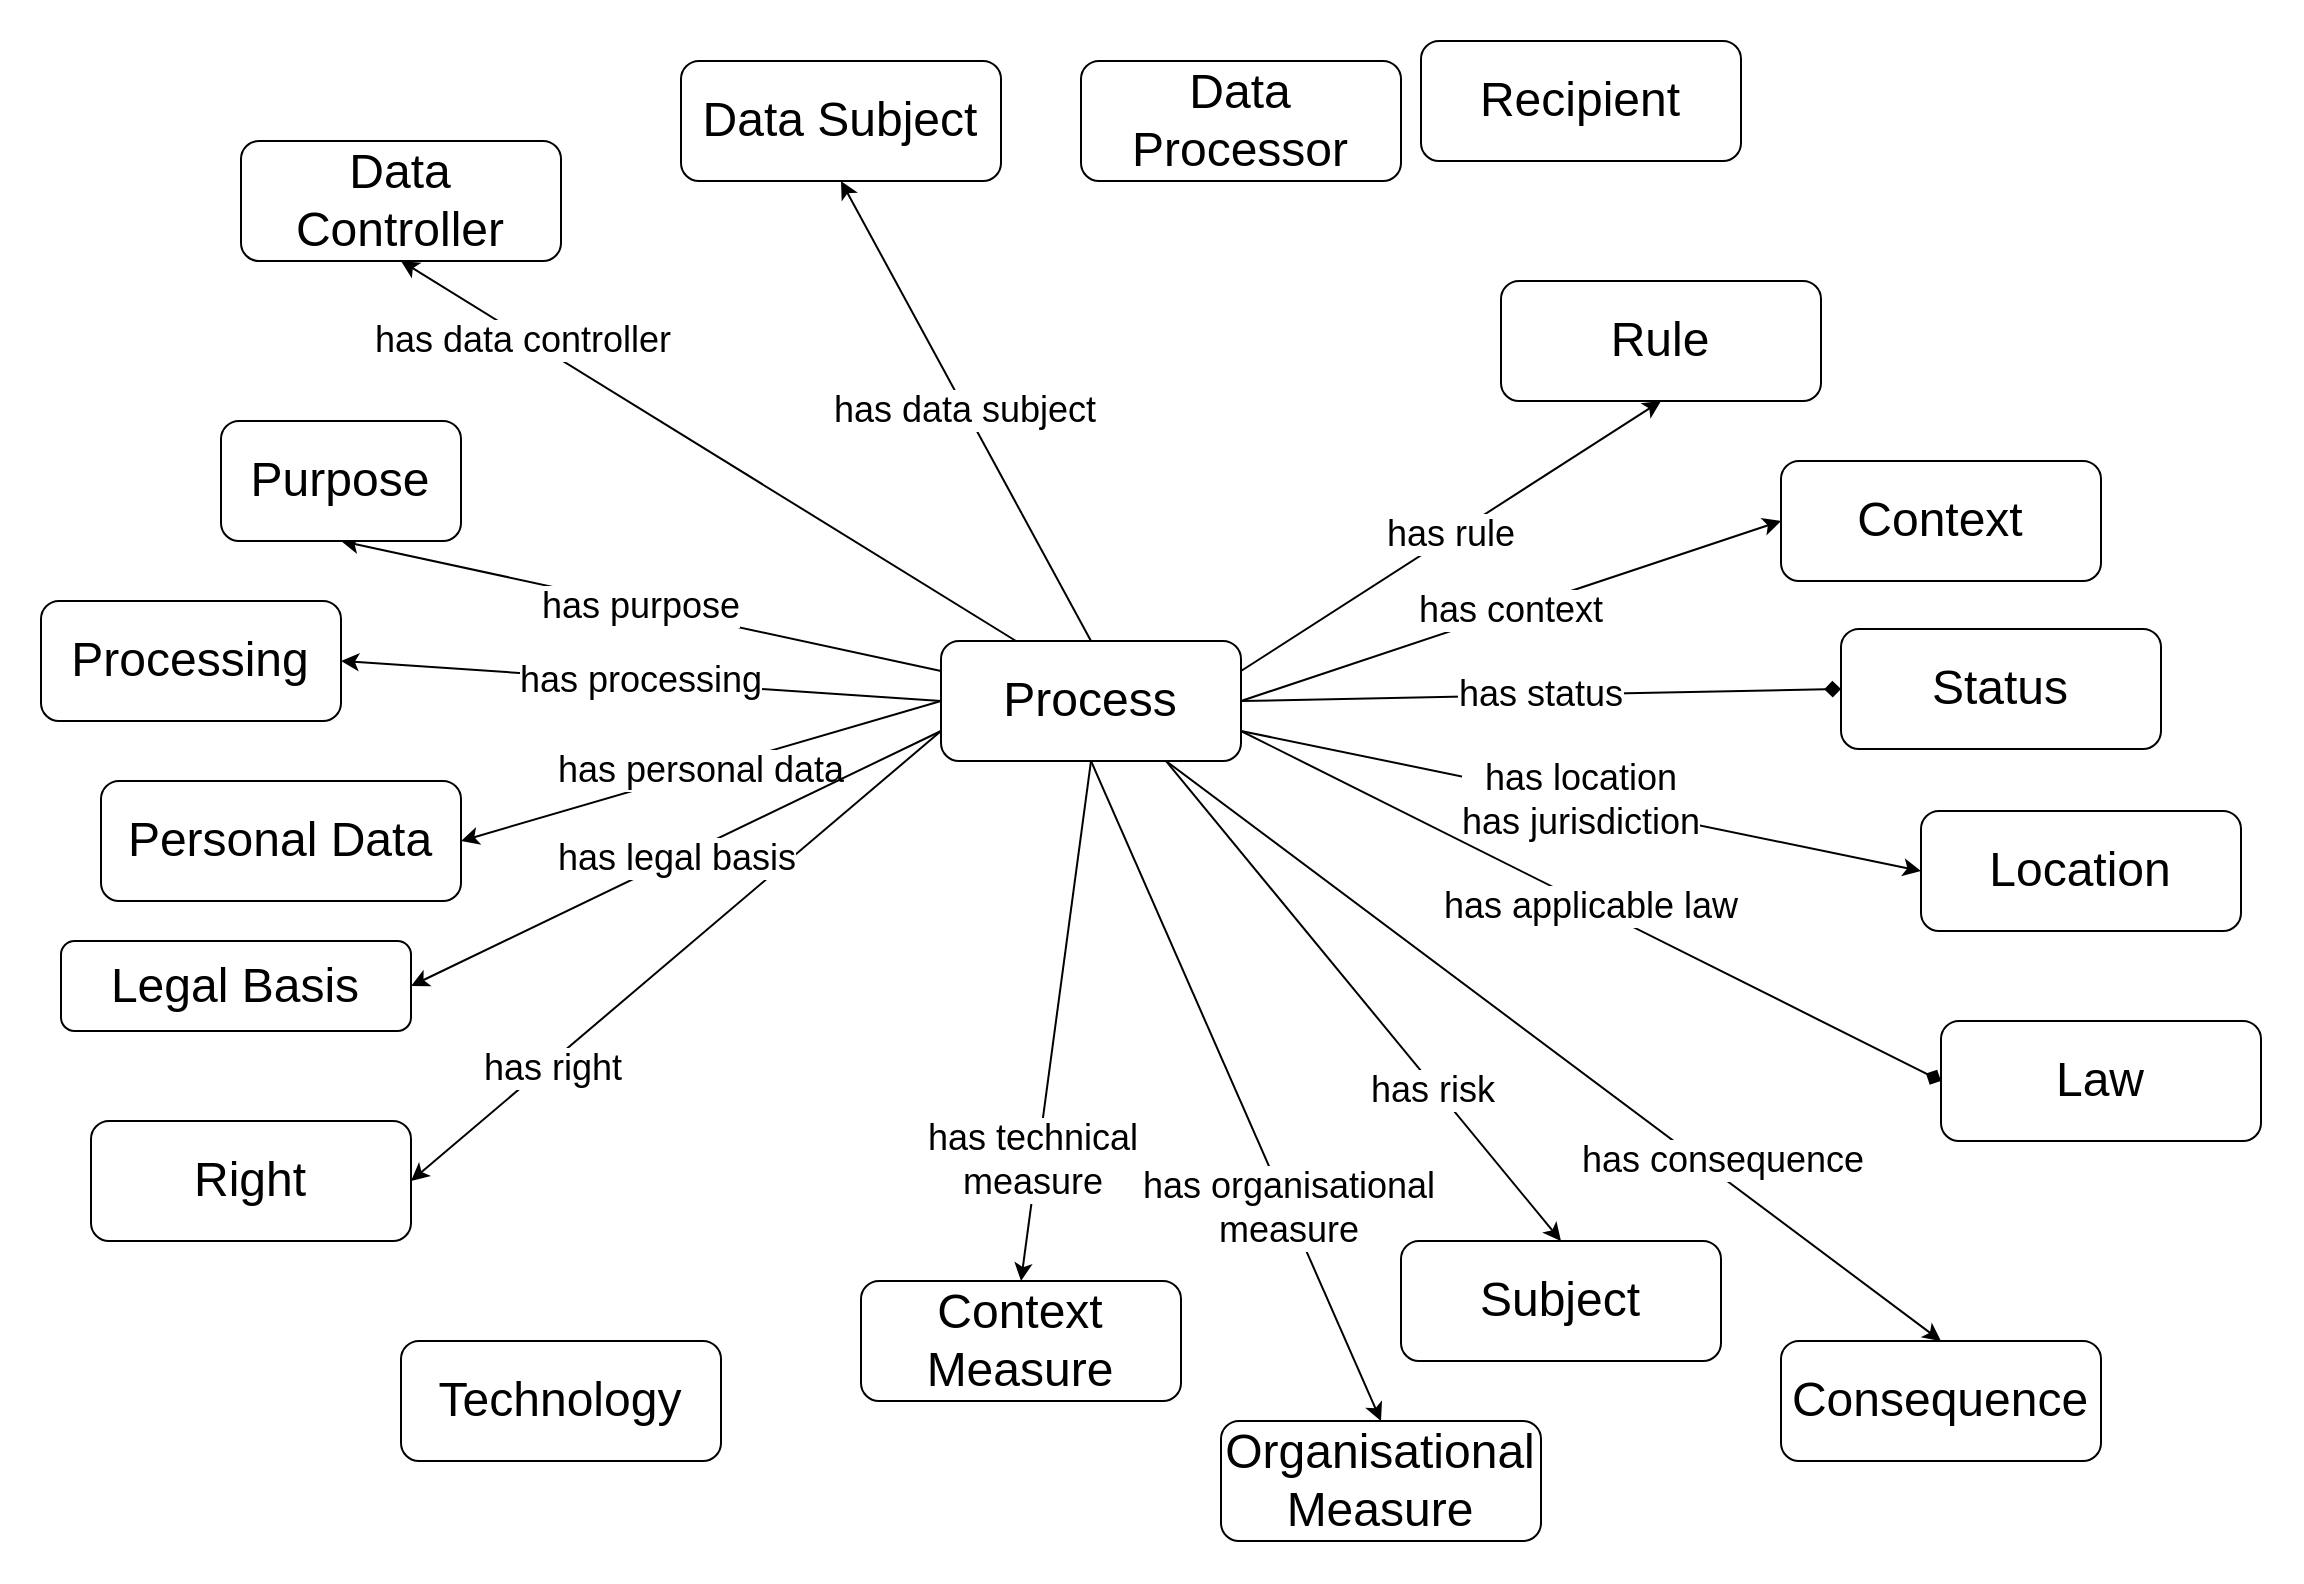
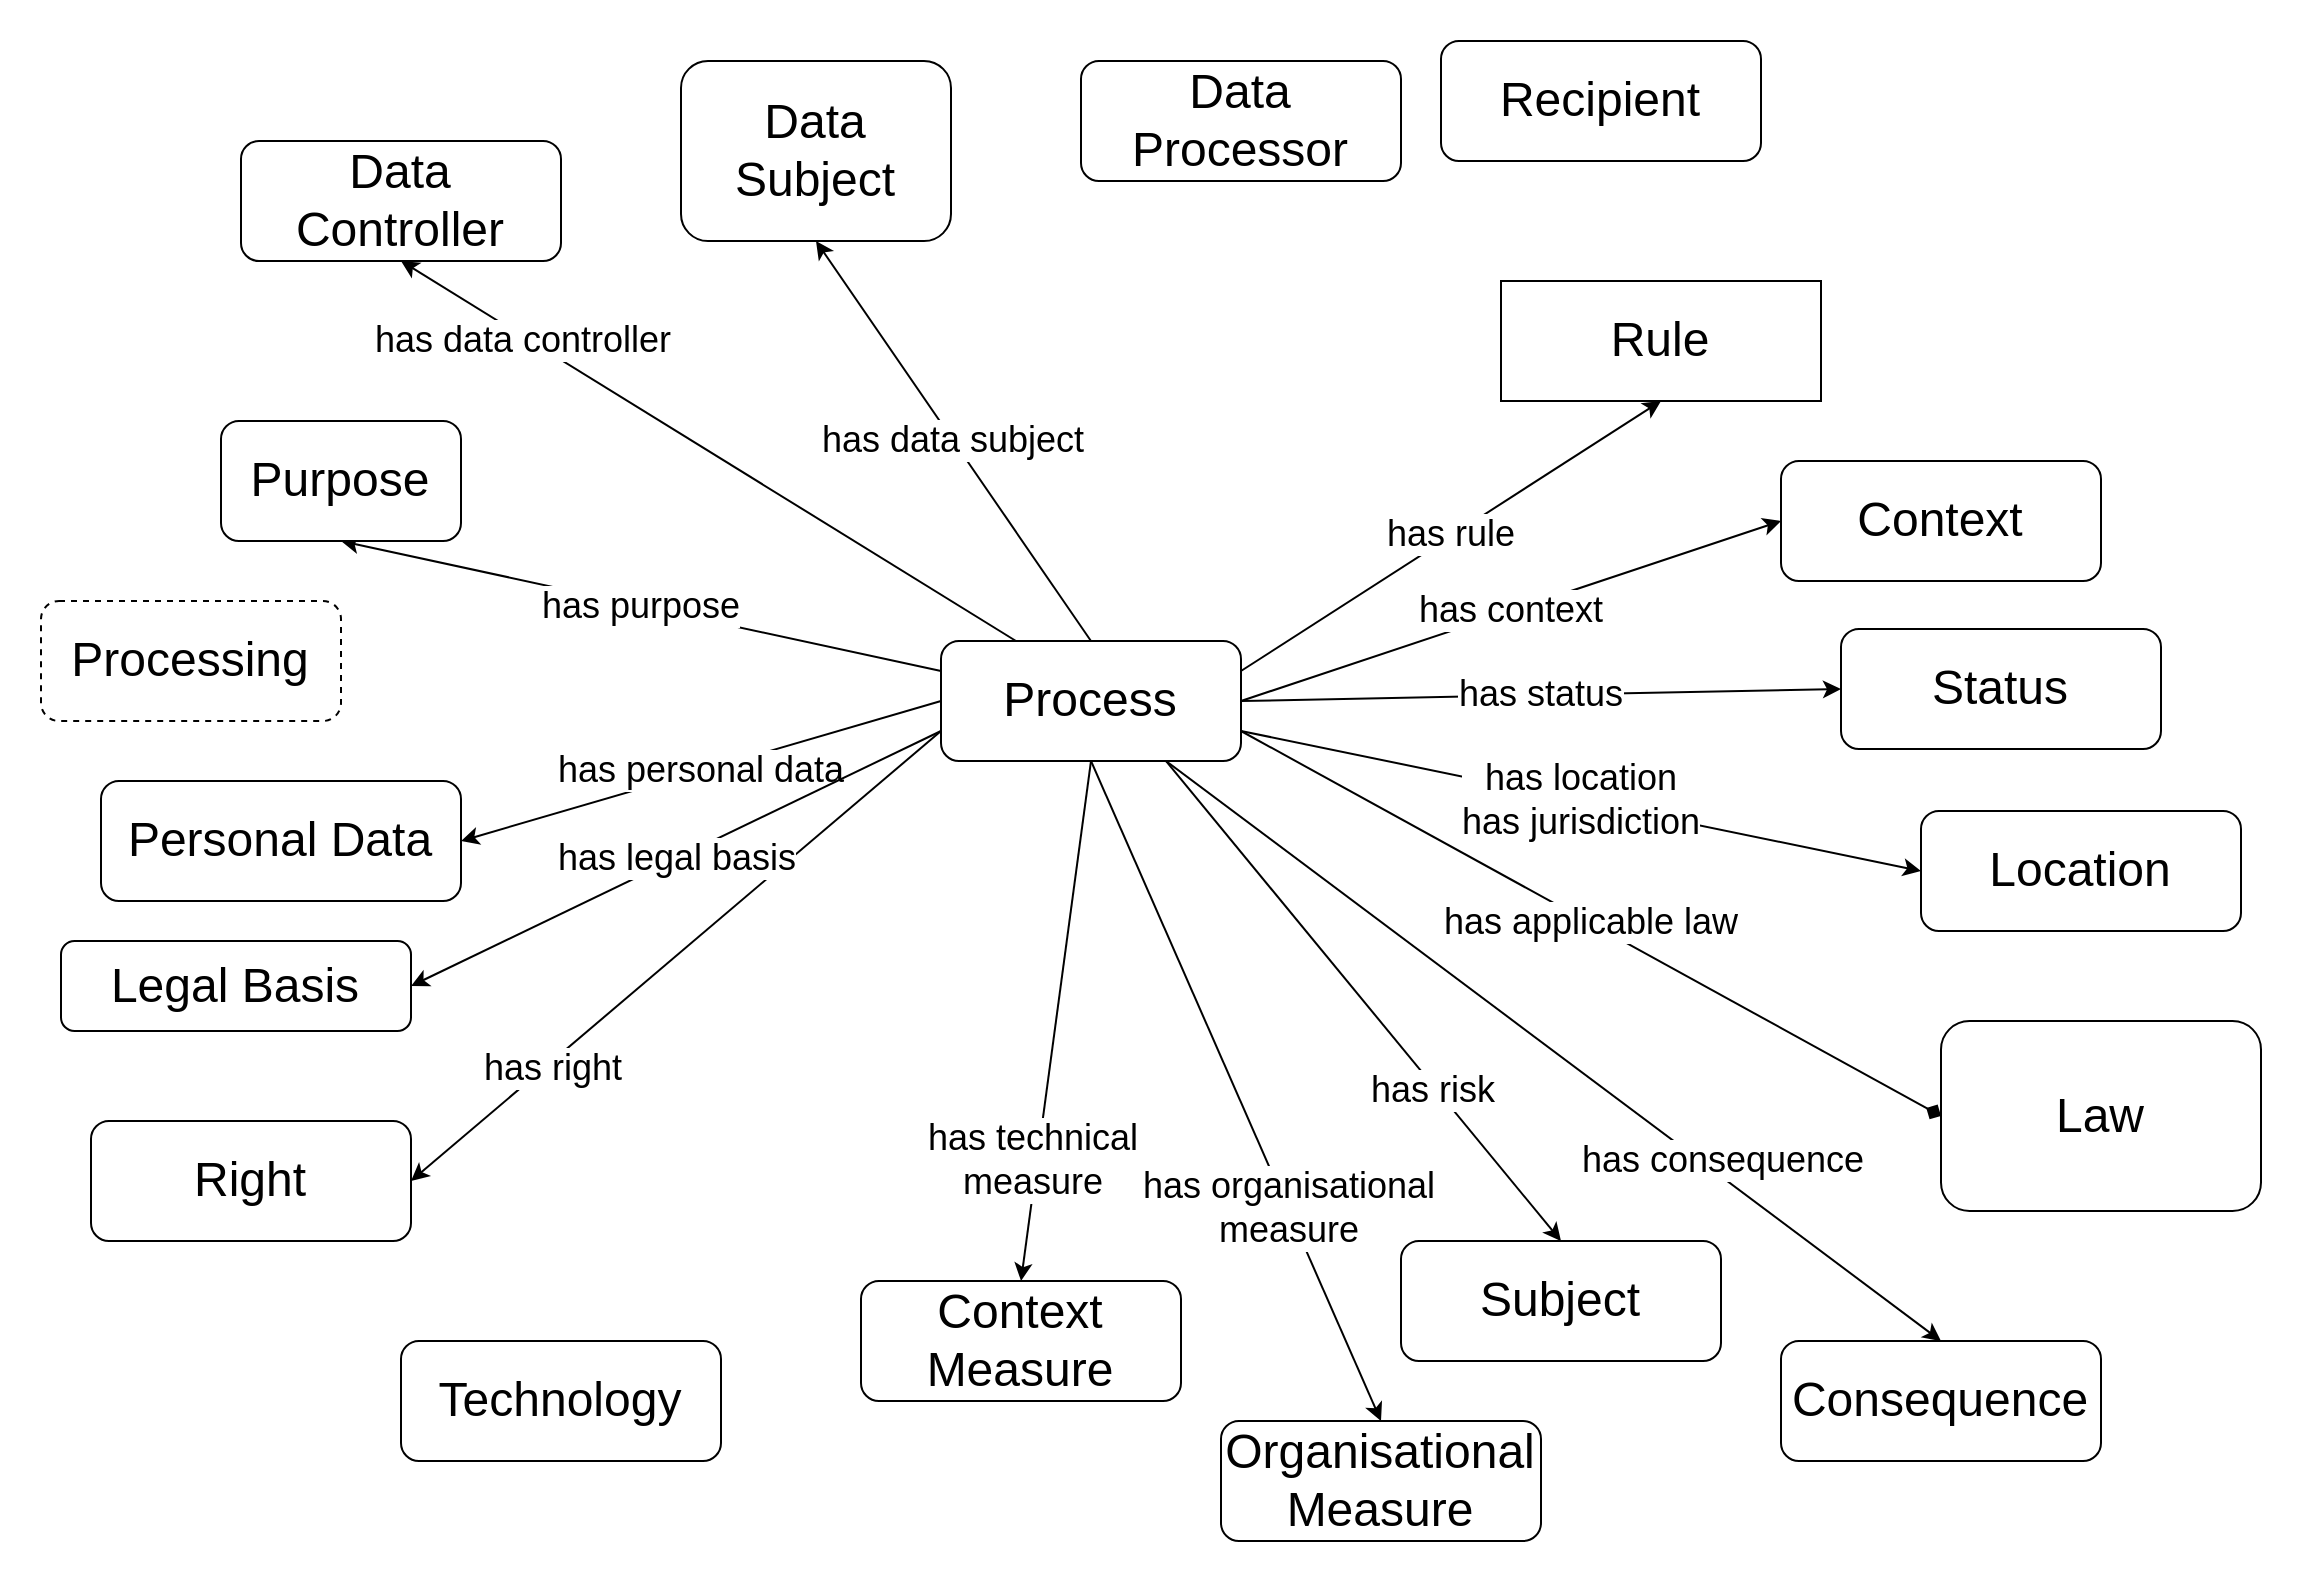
  <mxCell id="0" />
  <mxCell id="1" parent="0" />
  <mxCell id="2" value="has right" style="edgeStyle=none;rounded=0;orthogonalLoop=1;jettySize=auto;html=1;exitX=0;exitY=0.75;exitDx=0;exitDy=0;entryX=1;entryY=0.5;entryDx=0;entryDy=0;fontSize=18;" parent="1" source="18" target="32" edge="1"><mxGeometry x="0.476" y="3" relative="1" as="geometry"><mxPoint as="offset" /></mxGeometry></mxCell>
  <mxCell id="3" value="has data controller" style="rounded=0;orthogonalLoop=1;jettySize=auto;html=1;exitX=0.25;exitY=0;exitDx=0;exitDy=0;entryX=0.5;entryY=1;entryDx=0;entryDy=0;fontSize=18;" parent="1" source="18" target="25" edge="1"><mxGeometry x="0.596" y="2" relative="1" as="geometry"><mxPoint as="offset" /></mxGeometry></mxCell>
  <mxCell id="4" value="has data subject" style="edgeStyle=none;rounded=0;orthogonalLoop=1;jettySize=auto;html=1;exitX=0.5;exitY=0;exitDx=0;exitDy=0;entryX=0.5;entryY=1;entryDx=0;entryDy=0;fontSize=18;" parent="1" source="18" target="26" edge="1"><mxGeometry relative="1" as="geometry" /></mxCell>
  <mxCell id="5" value="has purpose" style="edgeStyle=none;rounded=0;orthogonalLoop=1;jettySize=auto;html=1;exitX=0;exitY=0.25;exitDx=0;exitDy=0;entryX=0.5;entryY=1;entryDx=0;entryDy=0;fontSize=18;" parent="1" source="18" target="19" edge="1"><mxGeometry relative="1" as="geometry" /></mxCell>
- <mxCell id="6" value="has processing" style="edgeStyle=none;rounded=0;orthogonalLoop=1;jettySize=auto;html=1;exitX=0;exitY=0.5;exitDx=0;exitDy=0;entryX=1;entryY=0.5;entryDx=0;entryDy=0;fontSize=18;" parent="1" source="18" target="20" edge="1"><mxGeometry relative="1" as="geometry" /></mxCell>
  <mxCell id="7" value="has personal data" style="edgeStyle=none;rounded=0;orthogonalLoop=1;jettySize=auto;html=1;exitX=0;exitY=0.5;exitDx=0;exitDy=0;entryX=1;entryY=0.5;entryDx=0;entryDy=0;fontSize=18;" parent="1" source="18" target="21" edge="1"><mxGeometry relative="1" as="geometry" /></mxCell>
  <mxCell id="8" value="has legal basis" style="edgeStyle=none;rounded=0;orthogonalLoop=1;jettySize=auto;html=1;exitX=0;exitY=0.75;exitDx=0;exitDy=0;entryX=1;entryY=0.5;entryDx=0;entryDy=0;fontSize=18;" parent="1" source="18" target="22" edge="1"><mxGeometry relative="1" as="geometry" /></mxCell>
  <mxCell id="9" value="has technical&lt;br&gt;measure" style="edgeStyle=none;rounded=0;orthogonalLoop=1;jettySize=auto;html=1;exitX=0.5;exitY=1;exitDx=0;exitDy=0;entryX=0.5;entryY=0;entryDx=0;entryDy=0;fontSize=18;" parent="1" source="18" target="23" edge="1"><mxGeometry x="0.541" y="-2" relative="1" as="geometry"><mxPoint as="offset" /></mxGeometry></mxCell>
  <mxCell id="10" value="has organisational&lt;br&gt;measure" style="edgeStyle=none;rounded=0;orthogonalLoop=1;jettySize=auto;html=1;exitX=0.5;exitY=1;exitDx=0;exitDy=0;entryX=0.5;entryY=0;entryDx=0;entryDy=0;fontSize=18;" parent="1" source="18" target="24" edge="1"><mxGeometry x="0.362" y="1" relative="1" as="geometry"><mxPoint as="offset" /></mxGeometry></mxCell>
  <mxCell id="11" value="has risk" style="edgeStyle=none;rounded=0;orthogonalLoop=1;jettySize=auto;html=1;exitX=0.75;exitY=1;exitDx=0;exitDy=0;entryX=0.5;entryY=0;entryDx=0;entryDy=0;fontSize=18;" parent="1" source="18" target="30" edge="1"><mxGeometry x="0.366" y="-2" relative="1" as="geometry"><mxPoint as="offset" /></mxGeometry></mxCell>
  <mxCell id="12" value="has context" style="edgeStyle=none;rounded=0;orthogonalLoop=1;jettySize=auto;html=1;exitX=1;exitY=0.5;exitDx=0;exitDy=0;entryX=0;entryY=0.5;entryDx=0;entryDy=0;fontSize=18;" parent="1" source="18" target="28" edge="1"><mxGeometry relative="1" as="geometry" /></mxCell>
- <mxCell id="13" value="has status" style="edgeStyle=none;rounded=0;orthogonalLoop=1;jettySize=auto;html=1;exitX=1;exitY=0.5;exitDx=0;exitDy=0;entryX=0;entryY=0.5;entryDx=0;entryDy=0;fontSize=18;endArrow=diamond;" parent="1" source="18" target="29" edge="1"><mxGeometry relative="1" as="geometry" /></mxCell>
+ <mxCell id="13" value="has status" style="edgeStyle=none;rounded=0;orthogonalLoop=1;jettySize=auto;html=1;exitX=1;exitY=0.5;exitDx=0;exitDy=0;entryX=0;entryY=0.5;entryDx=0;entryDy=0;fontSize=18;" parent="1" source="18" target="29" edge="1"><mxGeometry relative="1" as="geometry" /></mxCell>
  <mxCell id="14" value="has consequence" style="edgeStyle=none;rounded=0;orthogonalLoop=1;jettySize=auto;html=1;exitX=0.75;exitY=1;exitDx=0;exitDy=0;entryX=0.5;entryY=0;entryDx=0;entryDy=0;fontSize=18;" parent="1" source="18" target="31" edge="1"><mxGeometry x="0.416" y="7" relative="1" as="geometry"><mxPoint as="offset" /></mxGeometry></mxCell>
  <mxCell id="15" value="has location&lt;br&gt;has jurisdiction" style="edgeStyle=none;rounded=0;orthogonalLoop=1;jettySize=auto;html=1;exitX=1;exitY=0.75;exitDx=0;exitDy=0;entryX=0;entryY=0.5;entryDx=0;entryDy=0;fontSize=18;" parent="1" source="18" target="34" edge="1"><mxGeometry relative="1" as="geometry" /></mxCell>
  <mxCell id="16" value="has applicable law" style="edgeStyle=none;rounded=0;orthogonalLoop=1;jettySize=auto;html=1;exitX=1;exitY=0.75;exitDx=0;exitDy=0;entryX=0;entryY=0.5;entryDx=0;entryDy=0;fontSize=18;endArrow=diamond;" parent="1" source="18" target="35" edge="1"><mxGeometry relative="1" as="geometry" /></mxCell>
  <mxCell id="17" value="has rule" style="edgeStyle=none;rounded=0;orthogonalLoop=1;jettySize=auto;html=1;exitX=1;exitY=0.25;exitDx=0;exitDy=0;entryX=0.5;entryY=1;entryDx=0;entryDy=0;fontSize=18;" parent="1" source="18" target="36" edge="1"><mxGeometry relative="1" as="geometry" /></mxCell>
  <mxCell id="18" value="Process" style="rounded=1;whiteSpace=wrap;html=1;fontSize=24;" parent="1" vertex="1"><mxGeometry x="470" y="320" width="150" height="60" as="geometry" /></mxCell>
  <mxCell id="19" value="Purpose" style="rounded=1;whiteSpace=wrap;html=1;fontSize=24;" parent="1" vertex="1"><mxGeometry x="110" y="210" width="120" height="60" as="geometry" /></mxCell>
- <mxCell id="20" value="Processing" style="rounded=1;whiteSpace=wrap;html=1;fontSize=24;" parent="1" vertex="1"><mxGeometry x="20" y="300" width="150" height="60" as="geometry" /></mxCell>
+ <mxCell id="20" value="Processing" style="rounded=1;whiteSpace=wrap;html=1;fontSize=24;dashed=1;" parent="1" vertex="1"><mxGeometry x="20" y="300" width="150" height="60" as="geometry" /></mxCell>
  <mxCell id="21" value="Personal Data" style="rounded=1;whiteSpace=wrap;html=1;fontSize=24;" parent="1" vertex="1"><mxGeometry x="50" y="390" width="180" height="60" as="geometry" /></mxCell>
  <mxCell id="22" value="Legal Basis" style="rounded=1;whiteSpace=wrap;html=1;fontSize=24;" parent="1" vertex="1"><mxGeometry x="30" y="470" width="175" height="45" as="geometry" /></mxCell>
  <mxCell id="23" value="Context Measure" style="rounded=1;whiteSpace=wrap;html=1;fontSize=24;" parent="1" vertex="1"><mxGeometry x="430" y="640" width="160" height="60" as="geometry" /></mxCell>
  <mxCell id="24" value="Organisational Measure" style="rounded=1;whiteSpace=wrap;html=1;fontSize=24;" parent="1" vertex="1"><mxGeometry x="610" y="710" width="160" height="60" as="geometry" /></mxCell>
  <mxCell id="25" value="Data Controller" style="rounded=1;whiteSpace=wrap;html=1;fontSize=24;" parent="1" vertex="1"><mxGeometry x="120" y="70" width="160" height="60" as="geometry" /></mxCell>
- <mxCell id="26" value="Data Subject" style="rounded=1;whiteSpace=wrap;html=1;fontSize=24;" parent="1" vertex="1"><mxGeometry x="340" y="30" width="160" height="60" as="geometry" /></mxCell>
- <mxCell id="27" value="Recipient" style="rounded=1;whiteSpace=wrap;html=1;fontSize=24;" parent="1" vertex="1"><mxGeometry x="710" y="20" width="160" height="60" as="geometry" /></mxCell>
+ <mxCell id="26" value="Data Subject" style="rounded=1;whiteSpace=wrap;html=1;fontSize=24;" parent="1" vertex="1"><mxGeometry x="340" y="30" width="135" height="90" as="geometry" /></mxCell>
+ <mxCell id="27" value="Recipient" style="rounded=1;whiteSpace=wrap;html=1;fontSize=24;" parent="1" vertex="1"><mxGeometry x="720" y="20" width="160" height="60" as="geometry" /></mxCell>
  <mxCell id="28" value="Context" style="rounded=1;whiteSpace=wrap;html=1;fontSize=24;" parent="1" vertex="1"><mxGeometry x="890" y="230" width="160" height="60" as="geometry" /></mxCell>
  <mxCell id="29" value="Status" style="rounded=1;whiteSpace=wrap;html=1;fontSize=24;" parent="1" vertex="1"><mxGeometry x="920" y="314" width="160" height="60" as="geometry" /></mxCell>
  <mxCell id="30" value="Subject" style="rounded=1;whiteSpace=wrap;html=1;fontSize=24;" parent="1" vertex="1"><mxGeometry x="700" y="620" width="160" height="60" as="geometry" /></mxCell>
  <mxCell id="31" value="Consequence" style="rounded=1;whiteSpace=wrap;html=1;fontSize=24;" parent="1" vertex="1"><mxGeometry x="890" y="670" width="160" height="60" as="geometry" /></mxCell>
  <mxCell id="32" value="Right" style="rounded=1;whiteSpace=wrap;html=1;fontSize=24;" parent="1" vertex="1"><mxGeometry x="45" y="560" width="160" height="60" as="geometry" /></mxCell>
  <mxCell id="33" value="Technology" style="rounded=1;whiteSpace=wrap;html=1;fontSize=24;" parent="1" vertex="1"><mxGeometry x="200" y="670" width="160" height="60" as="geometry" /></mxCell>
  <mxCell id="34" value="Location" style="rounded=1;whiteSpace=wrap;html=1;fontSize=24;" parent="1" vertex="1"><mxGeometry x="960" y="405" width="160" height="60" as="geometry" /></mxCell>
- <mxCell id="35" value="Law" style="rounded=1;whiteSpace=wrap;html=1;fontSize=24;" parent="1" vertex="1"><mxGeometry x="970" y="510" width="160" height="60" as="geometry" /></mxCell>
- <mxCell id="36" value="Rule" style="rounded=1;whiteSpace=wrap;html=1;fontSize=24;" parent="1" vertex="1"><mxGeometry x="750" y="140" width="160" height="60" as="geometry" /></mxCell>
+ <mxCell id="35" value="Law" style="rounded=1;whiteSpace=wrap;html=1;fontSize=24;" parent="1" vertex="1"><mxGeometry x="970" y="510" width="160" height="95" as="geometry" /></mxCell>
+ <mxCell id="36" value="Rule" style="whiteSpace=wrap;html=1;fontSize=24;rounded=0;" parent="1" vertex="1"><mxGeometry x="750" y="140" width="160" height="60" as="geometry" /></mxCell>
  <mxCell id="37" value="Data Processor" style="rounded=1;whiteSpace=wrap;html=1;fontSize=24;" parent="1" vertex="1"><mxGeometry x="540" y="30" width="160" height="60" as="geometry" /></mxCell>
